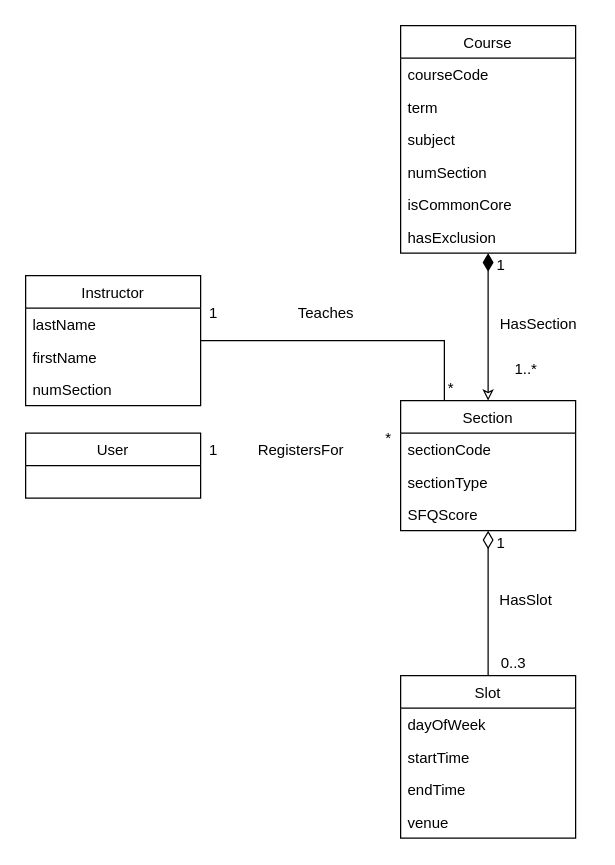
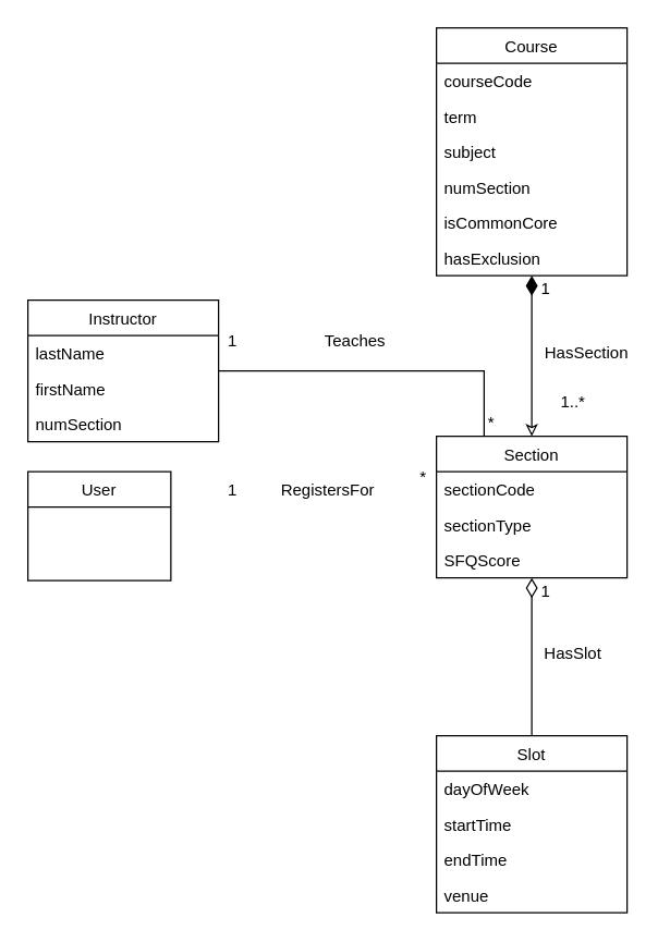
  <mxCell id="0" />
  <mxCell id="1" parent="0" />
  <mxCell id="2" style="edgeStyle=orthogonalEdgeStyle;rounded=0;orthogonalLoop=1;jettySize=auto;html=1;entryX=0.5;entryY=0;entryDx=0;entryDy=0;startArrow=diamondThin;startFill=0;startSize=12;endArrow=none;endFill=0;" edge="1" parent="1" source="3" target="33"><mxGeometry relative="1" as="geometry" /></mxCell>
  <mxCell id="3" value="Section" style="swimlane;fontStyle=0;childLayout=stackLayout;horizontal=1;startSize=26;fillColor=none;horizontalStack=0;resizeParent=1;resizeParentMax=0;resizeLast=0;collapsible=1;marginBottom=0;" vertex="1" parent="1"><mxGeometry x="320" y="320" width="140" height="104" as="geometry" /></mxCell>
  <mxCell id="4" value="sectionCode" style="text;strokeColor=none;fillColor=none;align=left;verticalAlign=top;spacingLeft=4;spacingRight=4;overflow=hidden;rotatable=0;points=[[0,0.5],[1,0.5]];portConstraint=eastwest;" vertex="1" parent="3"><mxGeometry y="26" width="140" height="26" as="geometry" /></mxCell>
  <mxCell id="5" value="sectionType" style="text;strokeColor=none;fillColor=none;align=left;verticalAlign=top;spacingLeft=4;spacingRight=4;overflow=hidden;rotatable=0;points=[[0,0.5],[1,0.5]];portConstraint=eastwest;" vertex="1" parent="3"><mxGeometry y="52" width="140" height="26" as="geometry" /></mxCell>
  <mxCell id="6" value="SFQScore" style="text;strokeColor=none;fillColor=none;align=left;verticalAlign=top;spacingLeft=4;spacingRight=4;overflow=hidden;rotatable=0;points=[[0,0.5],[1,0.5]];portConstraint=eastwest;" vertex="1" parent="3"><mxGeometry y="78" width="140" height="26" as="geometry" /></mxCell>
  <mxCell id="7" style="edgeStyle=orthogonalEdgeStyle;rounded=0;orthogonalLoop=1;jettySize=auto;html=1;entryX=0.5;entryY=0;entryDx=0;entryDy=0;startArrow=diamondThin;startFill=1;endArrow=classic;endFill=0;startSize=12;" edge="1" parent="1" source="10" target="3"><mxGeometry relative="1" as="geometry" /></mxCell>
  <mxCell id="8" style="edgeStyle=orthogonalEdgeStyle;rounded=0;orthogonalLoop=1;jettySize=auto;html=1;entryX=0.25;entryY=0;entryDx=0;entryDy=0;startArrow=none;startFill=0;startSize=12;endArrow=none;endFill=0;" edge="1" parent="1" source="20" target="3"><mxGeometry relative="1" as="geometry" /></mxCell>
  <mxCell id="9" value="RegistersFor" style="text;html=1;align=center;verticalAlign=middle;resizable=0;points=[];autosize=1;" vertex="1" parent="1"><mxGeometry x="200" y="350" width="80" height="20" as="geometry" /></mxCell>
  <mxCell id="10" value="Course" style="swimlane;fontStyle=0;childLayout=stackLayout;horizontal=1;startSize=26;fillColor=none;horizontalStack=0;resizeParent=1;resizeParentMax=0;resizeLast=0;collapsible=1;marginBottom=0;" vertex="1" parent="1"><mxGeometry x="320" y="20" width="140" height="182" as="geometry"><mxRectangle x="440" y="100" width="70" height="26" as="alternateBounds" /></mxGeometry></mxCell>
  <mxCell id="11" value="courseCode" style="text;strokeColor=none;fillColor=none;align=left;verticalAlign=top;spacingLeft=4;spacingRight=4;overflow=hidden;rotatable=0;points=[[0,0.5],[1,0.5]];portConstraint=eastwest;" vertex="1" parent="10"><mxGeometry y="26" width="140" height="26" as="geometry" /></mxCell>
  <mxCell id="12" value="term" style="text;strokeColor=none;fillColor=none;align=left;verticalAlign=top;spacingLeft=4;spacingRight=4;overflow=hidden;rotatable=0;points=[[0,0.5],[1,0.5]];portConstraint=eastwest;" vertex="1" parent="10"><mxGeometry y="52" width="140" height="26" as="geometry" /></mxCell>
  <mxCell id="13" value="subject" style="text;strokeColor=none;fillColor=none;align=left;verticalAlign=top;spacingLeft=4;spacingRight=4;overflow=hidden;rotatable=0;points=[[0,0.5],[1,0.5]];portConstraint=eastwest;" vertex="1" parent="10"><mxGeometry y="78" width="140" height="26" as="geometry" /></mxCell>
  <mxCell id="14" value="numSection" style="text;strokeColor=none;fillColor=none;align=left;verticalAlign=top;spacingLeft=4;spacingRight=4;overflow=hidden;rotatable=0;points=[[0,0.5],[1,0.5]];portConstraint=eastwest;" vertex="1" parent="10"><mxGeometry y="104" width="140" height="26" as="geometry" /></mxCell>
  <mxCell id="15" value="isCommonCore" style="text;strokeColor=none;fillColor=none;align=left;verticalAlign=top;spacingLeft=4;spacingRight=4;overflow=hidden;rotatable=0;points=[[0,0.5],[1,0.5]];portConstraint=eastwest;" vertex="1" parent="10"><mxGeometry y="130" width="140" height="26" as="geometry" /></mxCell>
  <mxCell id="16" value="hasExclusion" style="text;strokeColor=none;fillColor=none;align=left;verticalAlign=top;spacingLeft=4;spacingRight=4;overflow=hidden;rotatable=0;points=[[0,0.5],[1,0.5]];portConstraint=eastwest;" vertex="1" parent="10"><mxGeometry y="156" width="140" height="26" as="geometry" /></mxCell>
  <mxCell id="17" value="1" style="text;html=1;align=center;verticalAlign=middle;resizable=0;points=[];autosize=1;" vertex="1" parent="1"><mxGeometry x="160" y="350" width="20" height="20" as="geometry" /></mxCell>
  <mxCell id="18" value="*" style="text;html=1;align=center;verticalAlign=middle;resizable=0;points=[];autosize=1;" vertex="1" parent="1"><mxGeometry x="300" y="340" width="20" height="20" as="geometry" /></mxCell>
  <mxCell id="19" value="Teaches" style="text;html=1;align=center;verticalAlign=middle;resizable=0;points=[];autosize=1;" vertex="1" parent="1"><mxGeometry x="230" y="240" width="60" height="20" as="geometry" /></mxCell>
  <mxCell id="20" value="Instructor" style="swimlane;fontStyle=0;childLayout=stackLayout;horizontal=1;startSize=26;fillColor=none;horizontalStack=0;resizeParent=1;resizeParentMax=0;resizeLast=0;collapsible=1;marginBottom=0;" vertex="1" parent="1"><mxGeometry x="20" y="220" width="140" height="104" as="geometry" /></mxCell>
  <mxCell id="21" value="lastName" style="text;strokeColor=none;fillColor=none;align=left;verticalAlign=top;spacingLeft=4;spacingRight=4;overflow=hidden;rotatable=0;points=[[0,0.5],[1,0.5]];portConstraint=eastwest;" vertex="1" parent="20"><mxGeometry y="26" width="140" height="26" as="geometry" /></mxCell>
  <mxCell id="22" value="firstName" style="text;strokeColor=none;fillColor=none;align=left;verticalAlign=top;spacingLeft=4;spacingRight=4;overflow=hidden;rotatable=0;points=[[0,0.5],[1,0.5]];portConstraint=eastwest;" vertex="1" parent="20"><mxGeometry y="52" width="140" height="26" as="geometry" /></mxCell>
  <mxCell id="23" value="numSection" style="text;strokeColor=none;fillColor=none;align=left;verticalAlign=top;spacingLeft=4;spacingRight=4;overflow=hidden;rotatable=0;points=[[0,0.5],[1,0.5]];portConstraint=eastwest;" vertex="1" parent="20"><mxGeometry y="78" width="140" height="26" as="geometry" /></mxCell>
  <mxCell id="24" value="1" style="text;html=1;align=center;verticalAlign=middle;resizable=0;points=[];autosize=1;" vertex="1" parent="1"><mxGeometry x="160" y="240" width="20" height="20" as="geometry" /></mxCell>
  <mxCell id="25" value="1" style="text;html=1;align=center;verticalAlign=middle;resizable=0;points=[];autosize=1;" vertex="1" parent="1"><mxGeometry x="390" y="202" width="20" height="20" as="geometry" /></mxCell>
  <mxCell id="26" value="*" style="text;html=1;align=center;verticalAlign=middle;resizable=0;points=[];autosize=1;" vertex="1" parent="1"><mxGeometry x="350" y="300" width="20" height="20" as="geometry" /></mxCell>
  <mxCell id="27" value="HasSection" style="text;html=1;align=center;verticalAlign=middle;resizable=0;points=[];autosize=1;" vertex="1" parent="1"><mxGeometry x="390" y="249" width="80" height="20" as="geometry" /></mxCell>
  <mxCell id="28" value="1..*" style="text;html=1;align=center;verticalAlign=middle;resizable=0;points=[];autosize=1;" vertex="1" parent="1"><mxGeometry x="405" y="285" width="30" height="20" as="geometry" /></mxCell>
  <mxCell id="29" value="1" style="text;html=1;align=center;verticalAlign=middle;resizable=0;points=[];autosize=1;" vertex="1" parent="1"><mxGeometry x="390" y="424" width="20" height="20" as="geometry" /></mxCell>
  <mxCell id="30" value="HasSlot" style="text;html=1;align=center;verticalAlign=middle;resizable=0;points=[];autosize=1;" vertex="1" parent="1"><mxGeometry x="390" y="470" width="60" height="20" as="geometry" /></mxCell>
- <mxCell id="31" value="0..3" style="text;html=1;align=center;verticalAlign=middle;resizable=0;points=[];autosize=1;" vertex="1" parent="1"><mxGeometry x="390" y="520" width="40" height="20" as="geometry" /></mxCell>
- <mxCell id="32" value="User" style="swimlane;fontStyle=0;childLayout=stackLayout;horizontal=1;startSize=26;fillColor=none;horizontalStack=0;resizeParent=1;resizeParentMax=0;resizeLast=0;collapsible=1;marginBottom=0;" vertex="1" parent="1"><mxGeometry x="20" y="346" width="140" height="52" as="geometry"><mxRectangle x="220" y="100" width="60" height="26" as="alternateBounds" /></mxGeometry></mxCell>
+ <mxCell id="32" value="User" style="swimlane;fontStyle=0;childLayout=stackLayout;horizontal=1;startSize=26;fillColor=none;horizontalStack=0;resizeParent=1;resizeParentMax=0;resizeLast=0;collapsible=1;marginBottom=0;" vertex="1" parent="1"><mxGeometry x="20" y="346" width="105" height="80" as="geometry"><mxRectangle x="220" y="100" width="60" height="26" as="alternateBounds" /></mxGeometry></mxCell>
  <mxCell id="33" value="Slot" style="swimlane;fontStyle=0;childLayout=stackLayout;horizontal=1;startSize=26;fillColor=none;horizontalStack=0;resizeParent=1;resizeParentMax=0;resizeLast=0;collapsible=1;marginBottom=0;" vertex="1" parent="1"><mxGeometry x="320" y="540" width="140" height="130" as="geometry" /></mxCell>
  <mxCell id="34" value="dayOfWeek" style="text;strokeColor=none;fillColor=none;align=left;verticalAlign=top;spacingLeft=4;spacingRight=4;overflow=hidden;rotatable=0;points=[[0,0.5],[1,0.5]];portConstraint=eastwest;" vertex="1" parent="33"><mxGeometry y="26" width="140" height="26" as="geometry" /></mxCell>
  <mxCell id="35" value="startTime" style="text;strokeColor=none;fillColor=none;align=left;verticalAlign=top;spacingLeft=4;spacingRight=4;overflow=hidden;rotatable=0;points=[[0,0.5],[1,0.5]];portConstraint=eastwest;" vertex="1" parent="33"><mxGeometry y="52" width="140" height="26" as="geometry" /></mxCell>
  <mxCell id="36" value="endTime" style="text;strokeColor=none;fillColor=none;align=left;verticalAlign=top;spacingLeft=4;spacingRight=4;overflow=hidden;rotatable=0;points=[[0,0.5],[1,0.5]];portConstraint=eastwest;" vertex="1" parent="33"><mxGeometry y="78" width="140" height="26" as="geometry" /></mxCell>
  <mxCell id="37" value="venue" style="text;strokeColor=none;fillColor=none;align=left;verticalAlign=top;spacingLeft=4;spacingRight=4;overflow=hidden;rotatable=0;points=[[0,0.5],[1,0.5]];portConstraint=eastwest;" vertex="1" parent="33"><mxGeometry y="104" width="140" height="26" as="geometry" /></mxCell>
